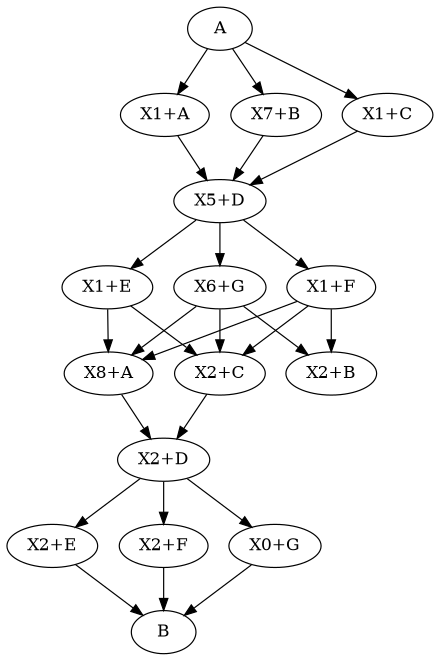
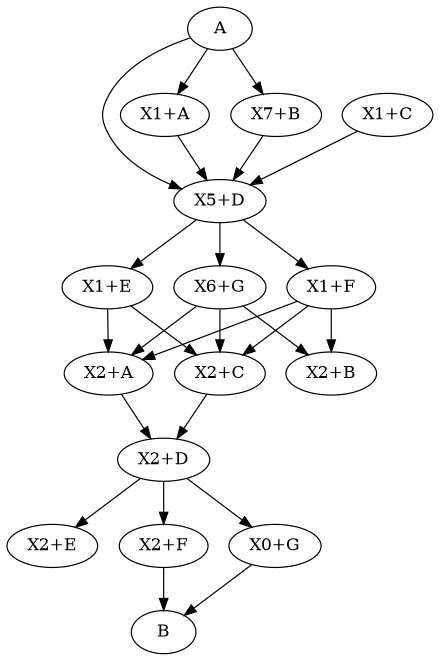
  digraph {
    node [shape=ellipse]
    n1 [label=A]
    n2 [label="X1+A"]
    n3 [label="X7+B"]
    n4 [label="X1+C"]
    n5 [label="X5+D"]
    n6 [label=B]
    n7 [label="X1+E"]
    n8 [label="X1+F"]
    n9 [label="X6+G"]
-   n10 [label="X8+A"]
+   n10 [label="X2+A"]
    n11 [label="X2+C"]
    n12 [label="X2+B"]
    n13 [label="X2+D"]
    n14 [label="X2+E"]
    n15 [label="X2+F"]
    n16 [label="X0+G"]
    n1 -> n2
    n1 -> n3
-   n1 -> n4
+   n1 -> n5
    n2 -> n5
    n3 -> n5
    n4 -> n5
    n5 -> n7
    n5 -> n8
    n5 -> n9
    n7 -> n10
    n7 -> n11
    n8 -> n10
    n8 -> n11
    n8 -> n12
    n9 -> n10
    n9 -> n11
    n9 -> n12
    n10 -> n13
    n11 -> n13
    n13 -> n14
    n13 -> n15
    n13 -> n16
-   n14 -> n6
    n15 -> n6
    n16 -> n6
  }
